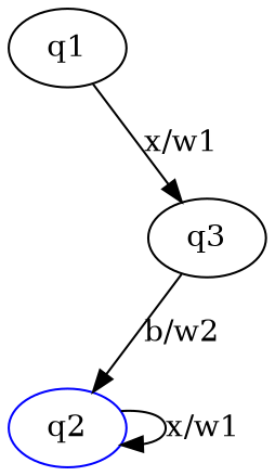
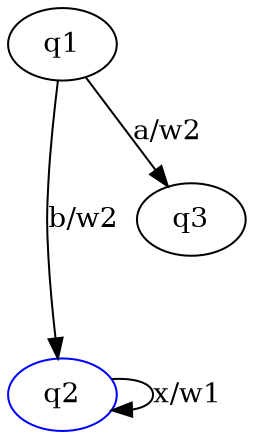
  digraph {
    q2 [color=blue]
    q1
    q3
    q2 -> q2 [label="x/w1"]
-   q3 -> q2 [label="b/w2"]
-   q1 -> q3 [label="x/w1"]
+   q1 -> q2 [label="b/w2"]
+   q1 -> q3 [label="a/w2"]
  }
